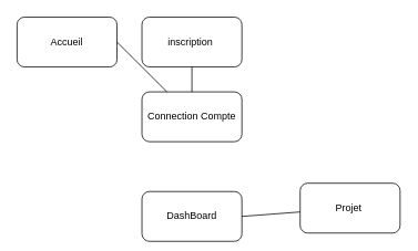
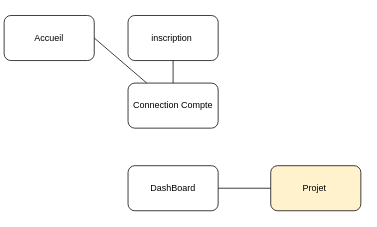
  <mxCell id="0" />
  <mxCell id="1" parent="0" />
- <mxCell id="2" value="DashBoard" style="rounded=1;whiteSpace=wrap;html=1;" parent="1" vertex="1"><mxGeometry x="170" y="230" width="120" height="60" as="geometry" /></mxCell>
+ <mxCell id="2" value="DashBoard" style="rounded=1;whiteSpace=wrap;html=1;" parent="1" vertex="1"><mxGeometry x="170" y="220" width="120" height="60" as="geometry" /></mxCell>
  <mxCell id="3" value="Connection Compte" style="rounded=1;whiteSpace=wrap;html=1;" parent="1" vertex="1"><mxGeometry x="170" y="110" width="120" height="60" as="geometry" /></mxCell>
- <mxCell id="4" value="Projet&amp;nbsp;" style="rounded=1;whiteSpace=wrap;html=1;" parent="1" vertex="1"><mxGeometry x="360" y="220" width="120" height="60" as="geometry" /></mxCell>
+ <mxCell id="4" value="Projet&amp;nbsp;" style="rounded=1;whiteSpace=wrap;html=1;fillColor=#fff2cc;" parent="1" vertex="1"><mxGeometry x="360" y="220" width="120" height="60" as="geometry" /></mxCell>
  <mxCell id="5" value="" style="endArrow=none;html=1;rounded=0;exitX=1;exitY=0.5;exitDx=0;exitDy=0;" parent="1" source="2" target="4" edge="1"><mxGeometry width="50" height="50" relative="1" as="geometry"><mxPoint x="240" y="400" as="sourcePoint" /><mxPoint x="290" y="350" as="targetPoint" /></mxGeometry></mxCell>
- <mxCell id="6" value="Accueil" style="rounded=1;whiteSpace=wrap;html=1;" vertex="1" parent="1"><mxGeometry x="20" y="20" width="120" height="60" as="geometry" /></mxCell>
+ <mxCell id="6" value="Accueil" style="rounded=1;whiteSpace=wrap;html=1;" vertex="1" parent="1"><mxGeometry x="5" y="20" width="120" height="60" as="geometry" /></mxCell>
  <mxCell id="7" value="inscription&amp;nbsp;" style="rounded=1;whiteSpace=wrap;html=1;" vertex="1" parent="1"><mxGeometry x="170" y="20" width="120" height="60" as="geometry" /></mxCell>
  <mxCell id="8" value="" style="endArrow=none;html=1;rounded=0;exitX=1;exitY=0.5;exitDx=0;exitDy=0;" edge="1" parent="1" source="6" target="3"><mxGeometry width="50" height="50" relative="1" as="geometry"><mxPoint x="219" y="372" as="sourcePoint" /><mxPoint x="269" y="322" as="targetPoint" /></mxGeometry></mxCell>
  <mxCell id="9" value="" style="endArrow=none;html=1;rounded=0;entryX=0.5;entryY=1;entryDx=0;entryDy=0;" edge="1" parent="1" target="7"><mxGeometry width="50" height="50" relative="1" as="geometry"><mxPoint x="230" y="110" as="sourcePoint" /><mxPoint x="290" y="350" as="targetPoint" /></mxGeometry></mxCell>
